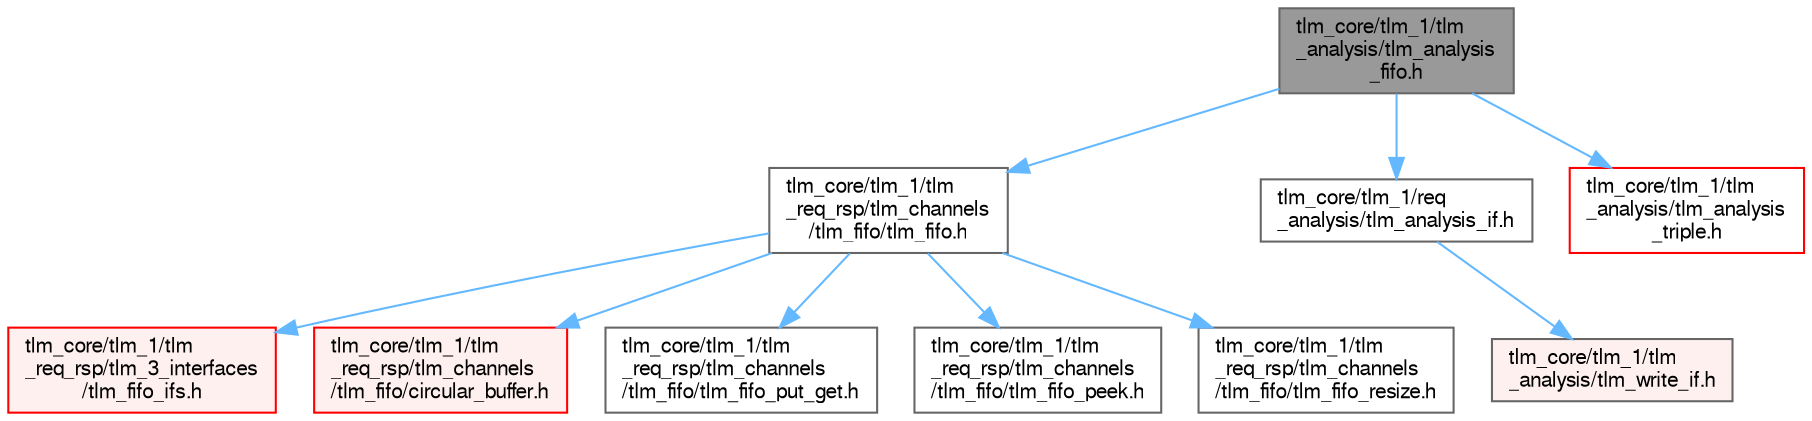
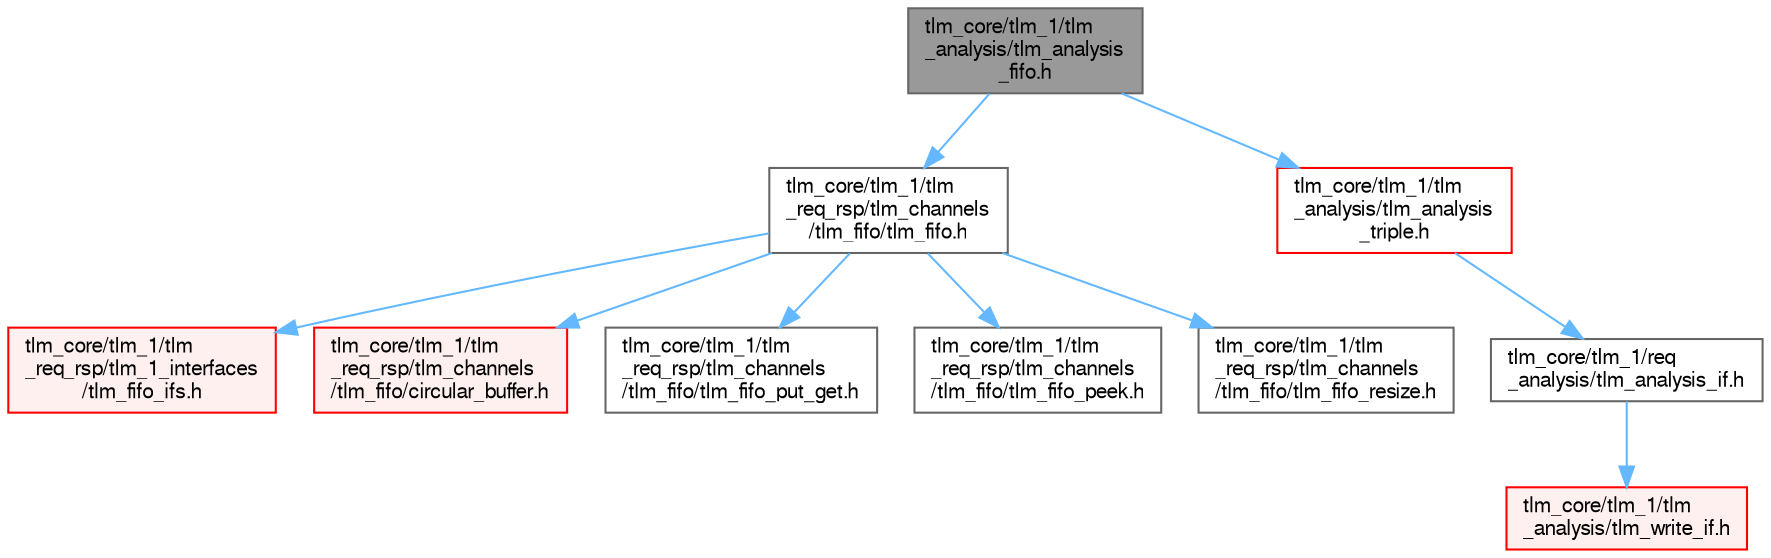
  digraph {
    node [color=grey40 fillcolor=white fontname=FreeSans fontsize=10 shape=box style=filled]
    edge [color=steelblue1 fontname=FreeSans fontsize=10 labelfontname=FreeSans labelfontsize=10 style=solid]
    n1 [color=gray40 fillcolor=grey60 fontcolor=black height=0.2 label="tlm_core/tlm_1/tlm\l_analysis/tlm_analysis\l_fifo.h" width=0.4]
    n2 [height=0.2 label="tlm_core/tlm_1/tlm\l_req_rsp/tlm_channels\l/tlm_fifo/tlm_fifo.h" width=0.4]
    n3 [height=0.2 label="tlm_core/tlm_1/req\l_analysis/tlm_analysis_if.h" width=0.4]
    n4 [color=red height=0.2 label="tlm_core/tlm_1/tlm\l_analysis/tlm_analysis\l_triple.h" width=0.4]
-   n5 [color=red fillcolor="#FFF0F0" height=0.2 label="tlm_core/tlm_1/tlm\l_req_rsp/tlm_3_interfaces\l/tlm_fifo_ifs.h" width=0.4]
+   n5 [color=red fillcolor="#FFF0F0" height=0.2 label="tlm_core/tlm_1/tlm\l_req_rsp/tlm_1_interfaces\l/tlm_fifo_ifs.h" width=0.4]
    n6 [color=red fillcolor="#FFF0F0" height=0.2 label="tlm_core/tlm_1/tlm\l_req_rsp/tlm_channels\l/tlm_fifo/circular_buffer.h" width=0.4]
    n7 [height=0.2 label="tlm_core/tlm_1/tlm\l_req_rsp/tlm_channels\l/tlm_fifo/tlm_fifo_put_get.h" width=0.4]
    n8 [height=0.2 label="tlm_core/tlm_1/tlm\l_req_rsp/tlm_channels\l/tlm_fifo/tlm_fifo_peek.h" width=0.4]
    n9 [height=0.2 label="tlm_core/tlm_1/tlm\l_req_rsp/tlm_channels\l/tlm_fifo/tlm_fifo_resize.h" width=0.4]
-   n10 [fillcolor="#FFF0F0" height=0.2 label="tlm_core/tlm_1/tlm\l_analysis/tlm_write_if.h" width=0.4]
+   n10 [color=red fillcolor="#FFF0F0" height=0.2 label="tlm_core/tlm_1/tlm\l_analysis/tlm_write_if.h" width=0.4]
    n1 -> n2
-   n1 -> n3
+   n4 -> n3
    n1 -> n4
    n2 -> n5
    n2 -> n6
    n2 -> n7
    n2 -> n8
    n2 -> n9
    n3 -> n10
  }
